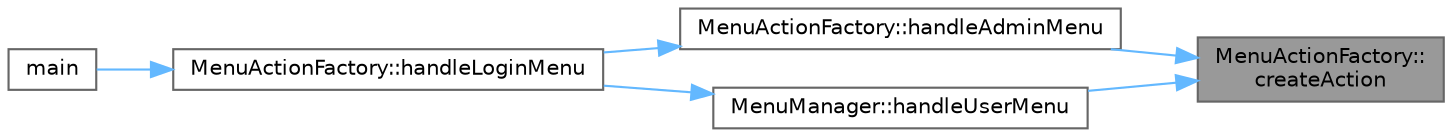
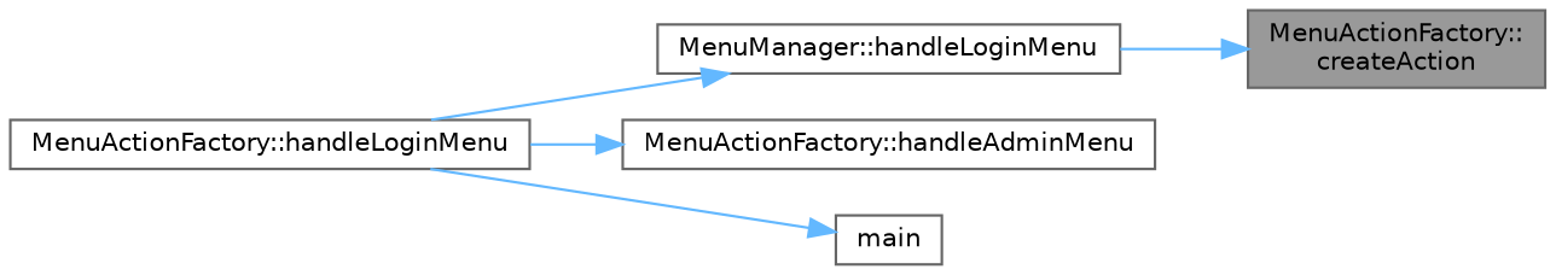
  digraph {
    rankdir=RL
    node [color=grey40 fillcolor=white fontname=Helvetica fontsize=10 shape=box style=filled]
    edge [color=steelblue1 dir=back fontname=Helvetica fontsize=10 labelfontname=Helvetica labelfontsize=10 style=solid]
    n1 [color=gray40 fillcolor=grey60 fontcolor=black height=0.2 label="MenuActionFactory::\lcreateAction" width=0.4]
    n2 [height=0.2 label="MenuActionFactory::handleAdminMenu" width=0.4]
-   n3 [height=0.2 label="MenuManager::handleUserMenu" width=0.4]
+   n3 [height=0.2 label="MenuManager::handleLoginMenu" width=0.4]
    n4 [height=0.2 label="MenuActionFactory::handleLoginMenu" width=0.4]
    n5 [height=0.2 label=main width=0.4]
-   n1 -> n2
    n1 -> n3
    n2 -> n4
    n3 -> n4
-   n4 -> n5
+   n5 -> n4
  }
